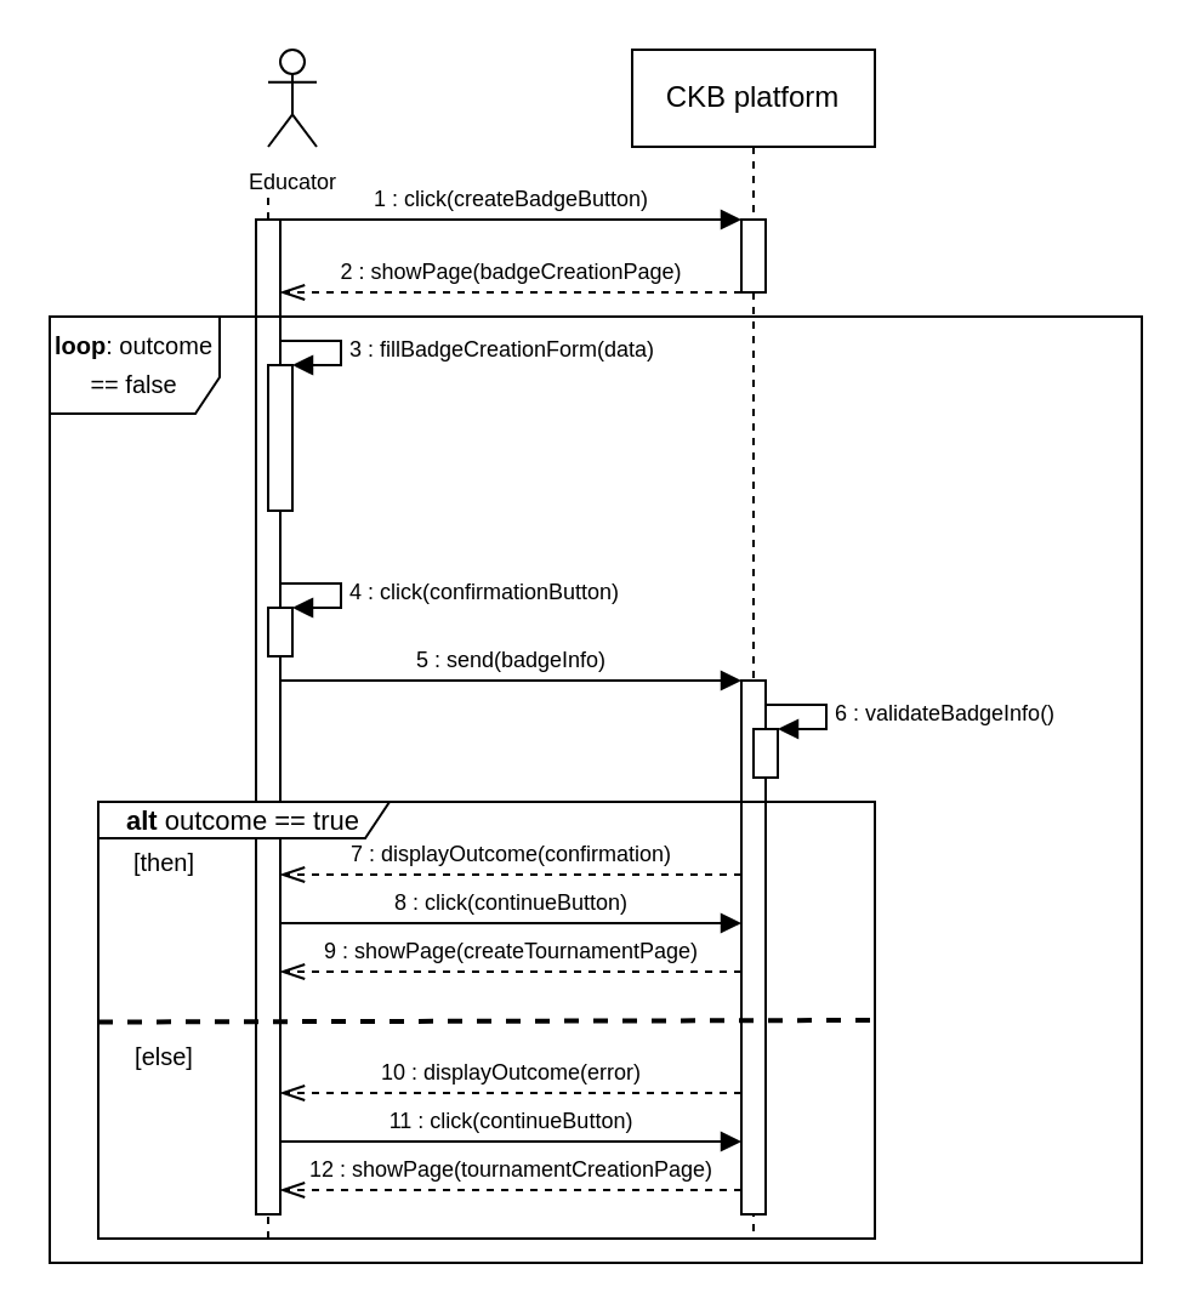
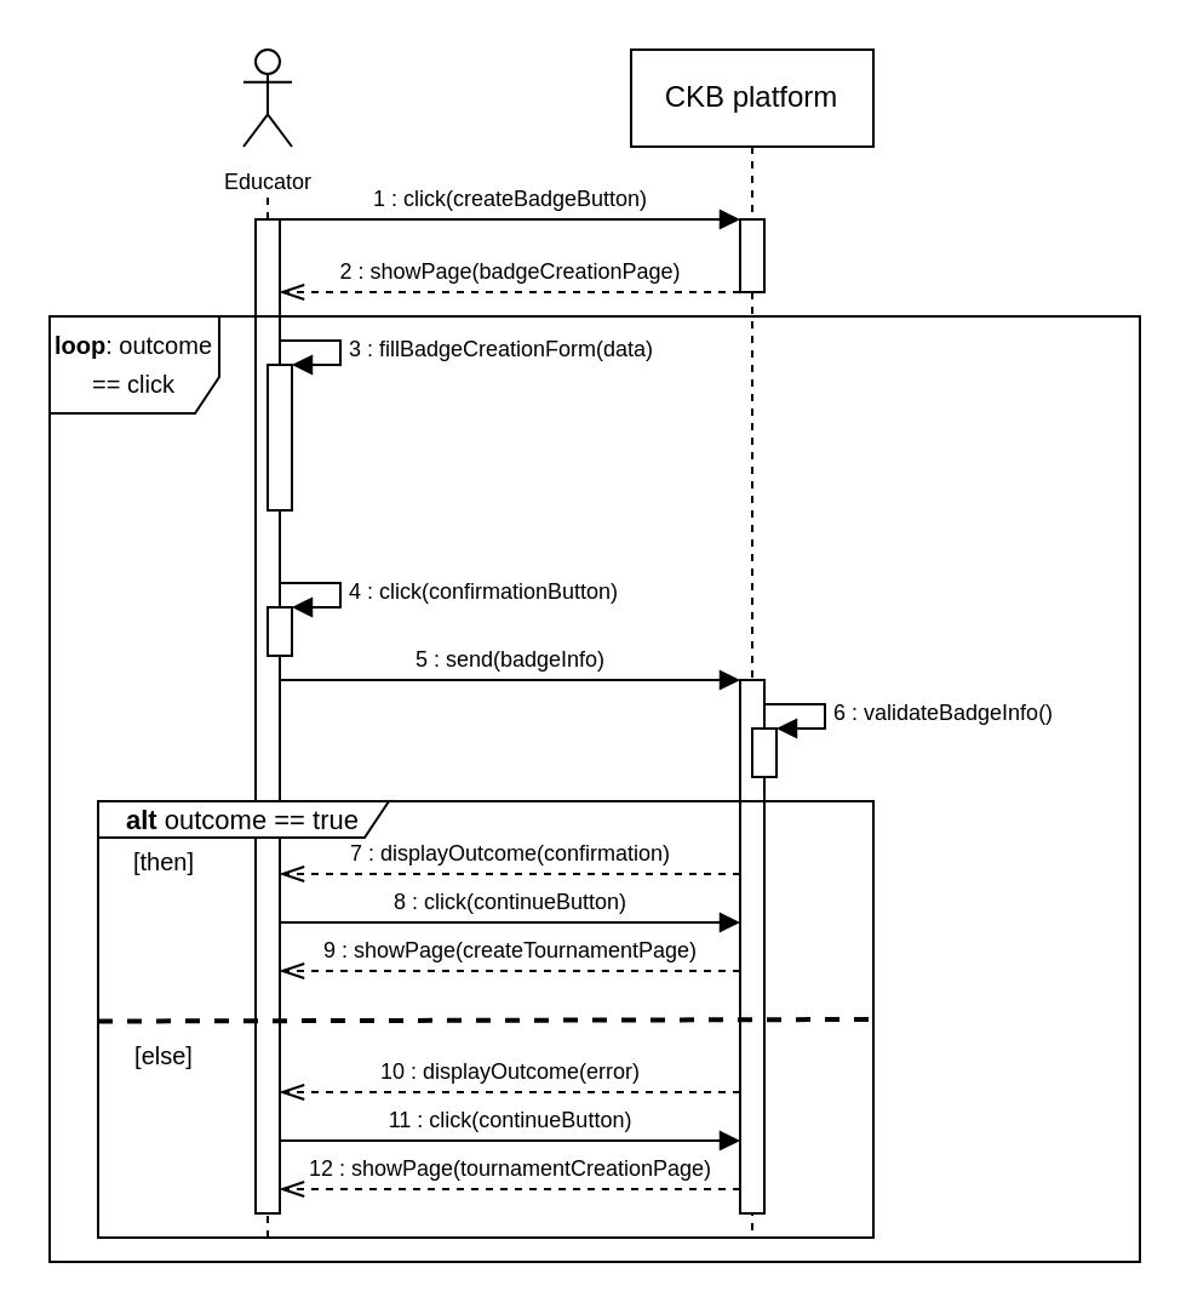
  <mxCell id="0" />
  <mxCell id="1" parent="0" />
  <mxCell id="2" value="CKB platform" style="shape=umlLifeline;perimeter=lifelinePerimeter;whiteSpace=wrap;html=1;container=0;dropTarget=0;collapsible=0;recursiveResize=0;outlineConnect=0;portConstraint=eastwest;newEdgeStyle={&quot;edgeStyle&quot;:&quot;elbowEdgeStyle&quot;,&quot;elbow&quot;:&quot;vertical&quot;,&quot;curved&quot;:0,&quot;rounded&quot;:0};" vertex="1" parent="1"><mxGeometry x="260" y="20" width="100" height="490" as="geometry" /></mxCell>
  <mxCell id="3" value="" style="html=1;points=[];perimeter=orthogonalPerimeter;outlineConnect=0;targetShapes=umlLifeline;portConstraint=eastwest;newEdgeStyle={&quot;edgeStyle&quot;:&quot;elbowEdgeStyle&quot;,&quot;elbow&quot;:&quot;vertical&quot;,&quot;curved&quot;:0,&quot;rounded&quot;:0};" vertex="1" parent="2"><mxGeometry x="45" y="70" width="10" height="30" as="geometry" /></mxCell>
  <mxCell id="4" value="" style="html=1;points=[];perimeter=orthogonalPerimeter;outlineConnect=0;targetShapes=umlLifeline;portConstraint=eastwest;newEdgeStyle={&quot;edgeStyle&quot;:&quot;elbowEdgeStyle&quot;,&quot;elbow&quot;:&quot;vertical&quot;,&quot;curved&quot;:0,&quot;rounded&quot;:0};" vertex="1" parent="2"><mxGeometry x="45" y="260" width="10" height="220" as="geometry" /></mxCell>
  <mxCell id="5" value="" style="html=1;points=[[0,0,0,0,5],[0,1,0,0,-5],[1,0,0,0,5],[1,1,0,0,-5]];perimeter=orthogonalPerimeter;outlineConnect=0;targetShapes=umlLifeline;portConstraint=eastwest;newEdgeStyle={&quot;curved&quot;:0,&quot;rounded&quot;:0};" vertex="1" parent="2"><mxGeometry x="50" y="280" width="10" height="20" as="geometry" /></mxCell>
  <mxCell id="6" value="&lt;font style=&quot;font-size: 9px;&quot;&gt;6 : validateBadgeInfo()&lt;/font&gt;" style="html=1;align=left;spacingLeft=2;endArrow=block;rounded=0;edgeStyle=orthogonalEdgeStyle;curved=0;rounded=0;" edge="1" parent="2" target="5"><mxGeometry relative="1" as="geometry"><mxPoint x="55" y="270.034" as="sourcePoint" /><Array as="points"><mxPoint x="80" y="270" /><mxPoint x="80" y="280" /></Array></mxGeometry></mxCell>
- <mxCell id="7" value="&lt;font style=&quot;font-size: 9px;&quot;&gt;Educator&lt;/font&gt;" style="shape=umlActor;verticalLabelPosition=bottom;verticalAlign=top;html=1;outlineConnect=0;" vertex="1" parent="1"><mxGeometry x="110" y="20" width="20" height="40" as="geometry" /></mxCell>
+ <mxCell id="7" value="&lt;font style=&quot;font-size: 9px;&quot;&gt;Educator&lt;/font&gt;" style="shape=umlActor;verticalLabelPosition=bottom;verticalAlign=top;html=1;outlineConnect=0;" vertex="1" parent="1"><mxGeometry x="100" y="20" width="20" height="40" as="geometry" /></mxCell>
  <mxCell id="8" value="" style="endArrow=none;dashed=1;html=1;rounded=0;" edge="1" parent="1" source="10"><mxGeometry width="50" height="50" relative="1" as="geometry"><mxPoint x="110" y="330" as="sourcePoint" /><mxPoint x="110" y="80" as="targetPoint" /></mxGeometry></mxCell>
  <mxCell id="9" value="" style="endArrow=none;dashed=1;html=1;rounded=0;" edge="1" parent="1" target="10"><mxGeometry width="50" height="50" relative="1" as="geometry"><mxPoint x="110" y="510" as="sourcePoint" /><mxPoint x="110" y="481.3" as="targetPoint" /></mxGeometry></mxCell>
  <mxCell id="10" value="" style="html=1;points=[];perimeter=orthogonalPerimeter;outlineConnect=0;targetShapes=umlLifeline;portConstraint=eastwest;newEdgeStyle={&quot;edgeStyle&quot;:&quot;elbowEdgeStyle&quot;,&quot;elbow&quot;:&quot;vertical&quot;,&quot;curved&quot;:0,&quot;rounded&quot;:0};" vertex="1" parent="1"><mxGeometry x="105" y="90" width="10" height="410" as="geometry" /></mxCell>
  <mxCell id="11" value="&lt;font style=&quot;font-size: 9px;&quot;&gt;1 : click(createBadgeButton)&lt;/font&gt;" style="html=1;verticalAlign=bottom;endArrow=block;edgeStyle=elbowEdgeStyle;elbow=vertical;curved=0;rounded=0;" edge="1" parent="1" source="10" target="3"><mxGeometry relative="1" as="geometry"><mxPoint x="150" y="90" as="sourcePoint" /><Array as="points"><mxPoint x="230" y="90" /></Array><mxPoint x="315" y="90" as="targetPoint" /></mxGeometry></mxCell>
  <mxCell id="12" value="&lt;font style=&quot;font-size: 9px;&quot;&gt;2 : showPage(badgeCreationPage)&lt;/font&gt;" style="html=1;verticalAlign=bottom;endArrow=openThin;dashed=1;endSize=8;edgeStyle=elbowEdgeStyle;elbow=vertical;curved=0;rounded=0;endFill=0;" edge="1" parent="1" source="3" target="10"><mxGeometry relative="1" as="geometry"><mxPoint x="150" y="120" as="targetPoint" /><Array as="points"><mxPoint x="205" y="120" /></Array><mxPoint x="280" y="120" as="sourcePoint" /></mxGeometry></mxCell>
  <mxCell id="13" value="" style="html=1;points=[[0,0,0,0,5],[0,1,0,0,-5],[1,0,0,0,5],[1,1,0,0,-5]];perimeter=orthogonalPerimeter;outlineConnect=0;targetShapes=umlLifeline;portConstraint=eastwest;newEdgeStyle={&quot;curved&quot;:0,&quot;rounded&quot;:0};" vertex="1" parent="1"><mxGeometry x="110" y="150" width="10" height="60" as="geometry" /></mxCell>
  <mxCell id="14" value="&lt;font style=&quot;font-size: 9px;&quot;&gt;5 : send(badgeInfo)&lt;/font&gt;" style="html=1;verticalAlign=bottom;endArrow=block;edgeStyle=elbowEdgeStyle;elbow=vertical;curved=0;rounded=0;" edge="1" parent="1"><mxGeometry relative="1" as="geometry"><mxPoint x="115" y="280" as="sourcePoint" /><Array as="points"><mxPoint x="230" y="280" /></Array><mxPoint x="305" y="280" as="targetPoint" /></mxGeometry></mxCell>
  <mxCell id="15" value="&lt;font style=&quot;font-size: 9px;&quot;&gt;7 : displayOutcome(confirmation)&lt;/font&gt;" style="html=1;verticalAlign=bottom;endArrow=openThin;dashed=1;endSize=8;edgeStyle=elbowEdgeStyle;elbow=vertical;curved=0;rounded=0;endFill=0;" edge="1" parent="1"><mxGeometry relative="1" as="geometry"><mxPoint x="115" y="360" as="targetPoint" /><Array as="points"><mxPoint x="210" y="360" /></Array><mxPoint x="305" y="360" as="sourcePoint" /></mxGeometry></mxCell>
  <mxCell id="16" value="&lt;b&gt;alt &lt;/b&gt;outcome == true" style="shape=umlFrame;whiteSpace=wrap;html=1;pointerEvents=0;width=120;height=15;fontSize=11;" vertex="1" parent="1"><mxGeometry x="40" y="330" width="320" height="180" as="geometry" /></mxCell>
  <mxCell id="17" value="[then]" style="text;html=1;strokeColor=none;fillColor=none;align=center;verticalAlign=middle;whiteSpace=wrap;rounded=0;fontSize=10;" vertex="1" parent="1"><mxGeometry x="50" y="350" width="35" height="10" as="geometry" /></mxCell>
  <mxCell id="18" value="" style="endArrow=none;dashed=1;html=1;rounded=0;exitX=0.001;exitY=0.409;exitDx=0;exitDy=0;exitPerimeter=0;strokeWidth=2;" edge="1" parent="1"><mxGeometry width="50" height="50" relative="1" as="geometry"><mxPoint x="40" y="420.75" as="sourcePoint" /><mxPoint x="360" y="420" as="targetPoint" /></mxGeometry></mxCell>
  <mxCell id="19" value="[else]" style="text;html=1;strokeColor=none;fillColor=none;align=center;verticalAlign=middle;whiteSpace=wrap;rounded=0;fontSize=10;" vertex="1" parent="1"><mxGeometry x="50" y="430" width="35" height="10" as="geometry" /></mxCell>
  <mxCell id="20" value="&lt;font style=&quot;font-size: 9px;&quot;&gt;10 : displayOutcome(error)&lt;/font&gt;" style="html=1;verticalAlign=bottom;endArrow=openThin;dashed=1;endSize=8;edgeStyle=elbowEdgeStyle;elbow=vertical;curved=0;rounded=0;endFill=0;" edge="1" parent="1" source="4" target="10"><mxGeometry relative="1" as="geometry"><mxPoint x="115" y="460" as="targetPoint" /><Array as="points"><mxPoint x="210" y="450" /></Array><mxPoint x="305" y="460" as="sourcePoint" /></mxGeometry></mxCell>
  <mxCell id="21" value="&lt;font style=&quot;font-size: 9px;&quot;&gt;3 : fillBadgeCreationForm(data)&lt;/font&gt;" style="html=1;align=left;spacingLeft=2;endArrow=block;rounded=0;edgeStyle=orthogonalEdgeStyle;curved=0;rounded=0;" edge="1" parent="1" source="10" target="13"><mxGeometry relative="1" as="geometry"><mxPoint x="120" y="140" as="sourcePoint" /><Array as="points"><mxPoint x="140" y="140" /><mxPoint x="140" y="150" /></Array><mxPoint x="125" y="170" as="targetPoint" /></mxGeometry></mxCell>
- <mxCell id="22" value="&lt;p style=&quot;line-height: 120%;&quot;&gt;&lt;font style=&quot;font-size: 10px;&quot;&gt;&lt;b&gt;loop&lt;/b&gt;: outcome == false&lt;/font&gt;&lt;/p&gt;" style="shape=umlFrame;whiteSpace=wrap;html=1;pointerEvents=0;width=70;height=40;verticalAlign=middle;horizontal=1;labelPosition=center;verticalLabelPosition=middle;align=center;" vertex="1" parent="1"><mxGeometry x="20" y="130" width="450" height="390" as="geometry" /></mxCell>
+ <mxCell id="22" value="&lt;p style=&quot;line-height: 120%;&quot;&gt;&lt;font style=&quot;font-size: 10px;&quot;&gt;&lt;b&gt;loop&lt;/b&gt;: outcome == click&lt;/font&gt;&lt;/p&gt;" style="shape=umlFrame;whiteSpace=wrap;html=1;pointerEvents=0;width=70;height=40;verticalAlign=middle;horizontal=1;labelPosition=center;verticalLabelPosition=middle;align=center;" vertex="1" parent="1"><mxGeometry x="20" y="130" width="450" height="390" as="geometry" /></mxCell>
  <mxCell id="23" value="" style="html=1;points=[[0,0,0,0,5],[0,1,0,0,-5],[1,0,0,0,5],[1,1,0,0,-5]];perimeter=orthogonalPerimeter;outlineConnect=0;targetShapes=umlLifeline;portConstraint=eastwest;newEdgeStyle={&quot;curved&quot;:0,&quot;rounded&quot;:0};" vertex="1" parent="1"><mxGeometry x="110" y="250" width="10" height="20" as="geometry" /></mxCell>
  <mxCell id="24" value="&lt;font style=&quot;font-size: 9px;&quot;&gt;4 : click(confirmationButton)&lt;/font&gt;" style="html=1;align=left;spacingLeft=2;endArrow=block;rounded=0;edgeStyle=orthogonalEdgeStyle;curved=0;rounded=0;" edge="1" parent="1" target="23"><mxGeometry relative="1" as="geometry"><mxPoint x="115" y="240" as="sourcePoint" /><Array as="points"><mxPoint x="140" y="240" /><mxPoint x="140" y="250" /></Array><mxPoint x="125" y="270" as="targetPoint" /></mxGeometry></mxCell>
  <mxCell id="25" value="&lt;font style=&quot;font-size: 9px;&quot;&gt;8 : click(continueButton)&lt;/font&gt;" style="html=1;verticalAlign=bottom;endArrow=block;edgeStyle=elbowEdgeStyle;elbow=vertical;curved=0;rounded=0;" edge="1" parent="1" source="10" target="4"><mxGeometry relative="1" as="geometry"><mxPoint x="115" y="380" as="sourcePoint" /><Array as="points"><mxPoint x="230" y="380" /></Array><mxPoint x="305" y="380" as="targetPoint" /></mxGeometry></mxCell>
  <mxCell id="26" value="&lt;font style=&quot;font-size: 9px;&quot;&gt;9 : showPage(createTournamentPage)&lt;/font&gt;" style="html=1;verticalAlign=bottom;endArrow=openThin;dashed=1;endSize=8;edgeStyle=elbowEdgeStyle;elbow=vertical;curved=0;rounded=0;endFill=0;" edge="1" parent="1" source="4" target="10"><mxGeometry relative="1" as="geometry"><mxPoint x="115" y="400" as="targetPoint" /><Array as="points"><mxPoint x="210" y="400" /></Array><mxPoint x="305" y="400" as="sourcePoint" /></mxGeometry></mxCell>
  <mxCell id="27" value="&lt;font style=&quot;font-size: 9px;&quot;&gt;11 : click(continueButton)&lt;/font&gt;" style="html=1;verticalAlign=bottom;endArrow=block;edgeStyle=elbowEdgeStyle;elbow=vertical;curved=0;rounded=0;" edge="1" parent="1" source="10" target="4"><mxGeometry relative="1" as="geometry"><mxPoint x="115" y="470" as="sourcePoint" /><Array as="points"><mxPoint x="230" y="470" /></Array><mxPoint x="305" y="470" as="targetPoint" /></mxGeometry></mxCell>
  <mxCell id="28" value="&lt;font style=&quot;font-size: 9px;&quot;&gt;12 : showPage(tournamentCreationPage)&lt;/font&gt;" style="html=1;verticalAlign=bottom;endArrow=openThin;dashed=1;endSize=8;edgeStyle=elbowEdgeStyle;elbow=vertical;curved=0;rounded=0;endFill=0;" edge="1" parent="1" source="4" target="10"><mxGeometry relative="1" as="geometry"><mxPoint x="115" y="490" as="targetPoint" /><Array as="points"><mxPoint x="210" y="490" /></Array><mxPoint x="305" y="490" as="sourcePoint" /></mxGeometry></mxCell>
